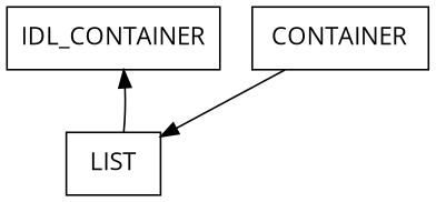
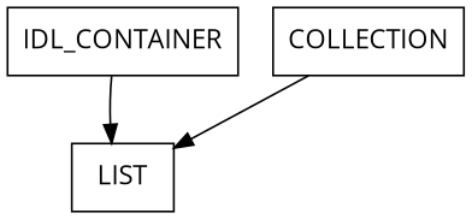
  digraph {
    fontname="Open Sans"
    node [fontname="Open Sans" shape=box]
    edge [fontname="Open Sans"]
    IDL_CONTAINER
-   COLLECTION [label=CONTAINER]
+   COLLECTION
    LIST
    subgraph sub_1 {
      rank=same
      IDL_CONTAINER
      COLLECTION
    }
-   LIST -> IDL_CONTAINER
+   IDL_CONTAINER -> LIST
    COLLECTION -> LIST
  }
